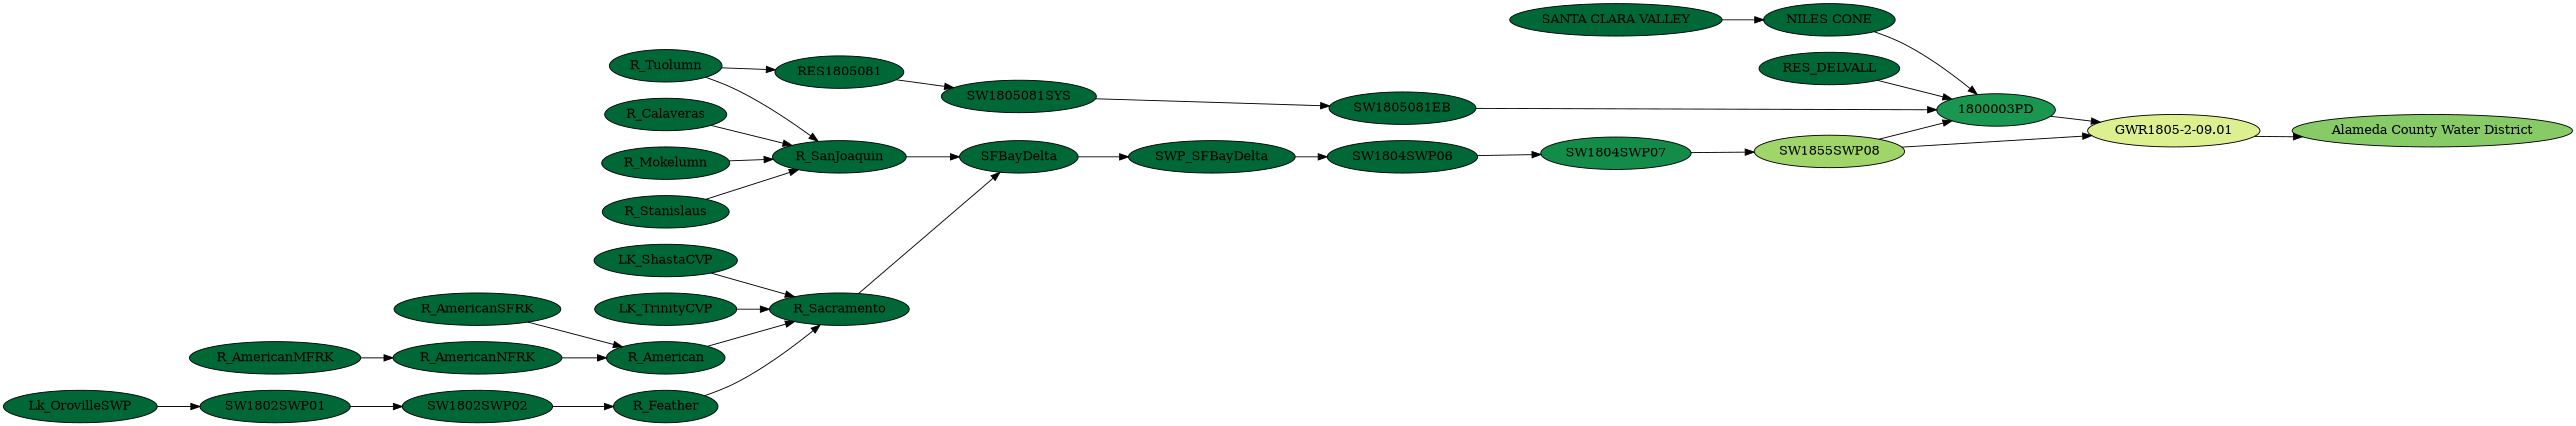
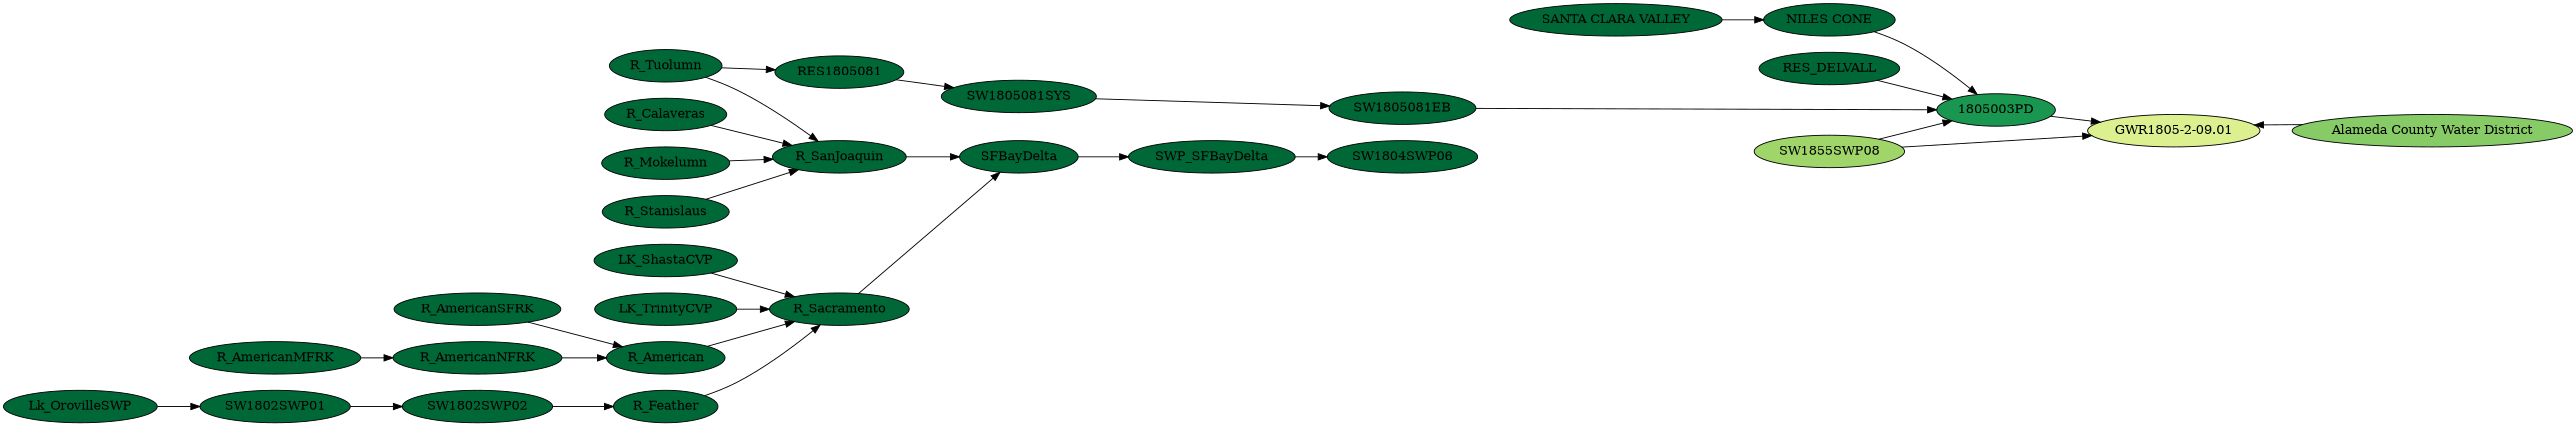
  digraph {
    rankdir=LR
    node [fillcolor="#006837" style=filled]
    n1 [fillcolor="#a0d669" label=SW1855SWP08]
    "GWR1805-2-09.01" [fillcolor="#dcf08f"]
-   "1805003PD" [fillcolor="#199750" label="1800003PD"]
+   "1805003PD" [fillcolor="#199750"]
    "Alameda County Water District" [fillcolor="#87cb67"]
    "NILES CONE"
    "SANTA CLARA VALLEY"
    RES_DELVALL
    SW1805081EB
    RES1805081
    SW1805081SYS
    R_Tuolumn
    R_SanJoaquin
    SFBayDelta
-   SW1804SWP07 [fillcolor="#138c4a"]
    SW1804SWP06
    SWP_SFBayDelta
    R_Calaveras
    R_Mokelumn
    R_Stanislaus
    LK_ShastaCVP
    R_Sacramento
    LK_TrinityCVP
    R_American
    R_AmericanSFRK
    R_AmericanMFRK
    R_AmericanNFRK
    R_Feather
    SW1802SWP01
    SW1802SWP02
    Lk_OrovilleSWP
    n1 -> "GWR1805-2-09.01"
    n1 -> "1805003PD"
-   "GWR1805-2-09.01" -> "Alameda County Water District"
+   "Alameda County Water District" -> "GWR1805-2-09.01"
    "1805003PD" -> "GWR1805-2-09.01"
    "NILES CONE" -> "1805003PD"
    "SANTA CLARA VALLEY" -> "NILES CONE"
    RES_DELVALL -> "1805003PD"
    SW1805081EB -> "1805003PD"
    RES1805081 -> SW1805081SYS
    SW1805081SYS -> SW1805081EB
    R_Tuolumn -> RES1805081
    R_Tuolumn -> R_SanJoaquin
    R_SanJoaquin -> SFBayDelta
    SFBayDelta -> SWP_SFBayDelta
-   SW1804SWP07 -> n1
-   SW1804SWP06 -> SW1804SWP07
    SWP_SFBayDelta -> SW1804SWP06
    R_Calaveras -> R_SanJoaquin
    R_Mokelumn -> R_SanJoaquin
    R_Stanislaus -> R_SanJoaquin
    LK_ShastaCVP -> R_Sacramento
    R_Sacramento -> SFBayDelta
    LK_TrinityCVP -> R_Sacramento
    R_American -> R_Sacramento
    R_AmericanSFRK -> R_American
    R_AmericanMFRK -> R_AmericanNFRK
    R_AmericanNFRK -> R_American
    R_Feather -> R_Sacramento
    SW1802SWP01 -> SW1802SWP02
    SW1802SWP02 -> R_Feather
    Lk_OrovilleSWP -> SW1802SWP01
  }
